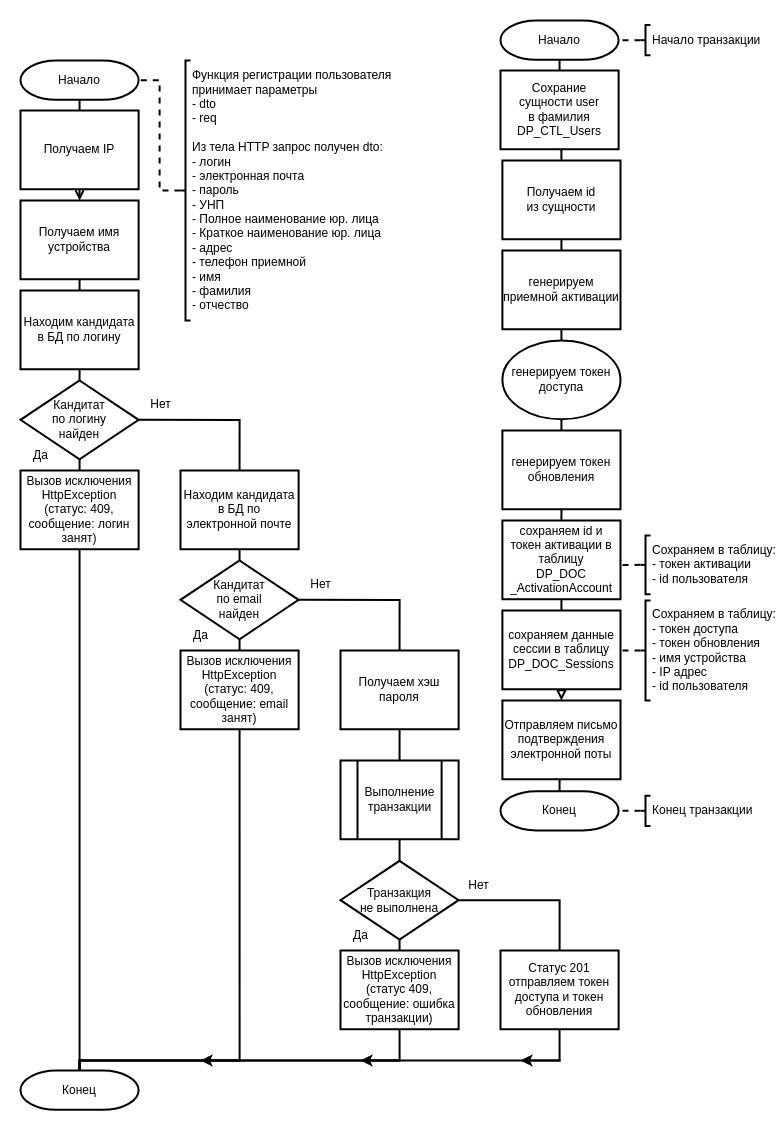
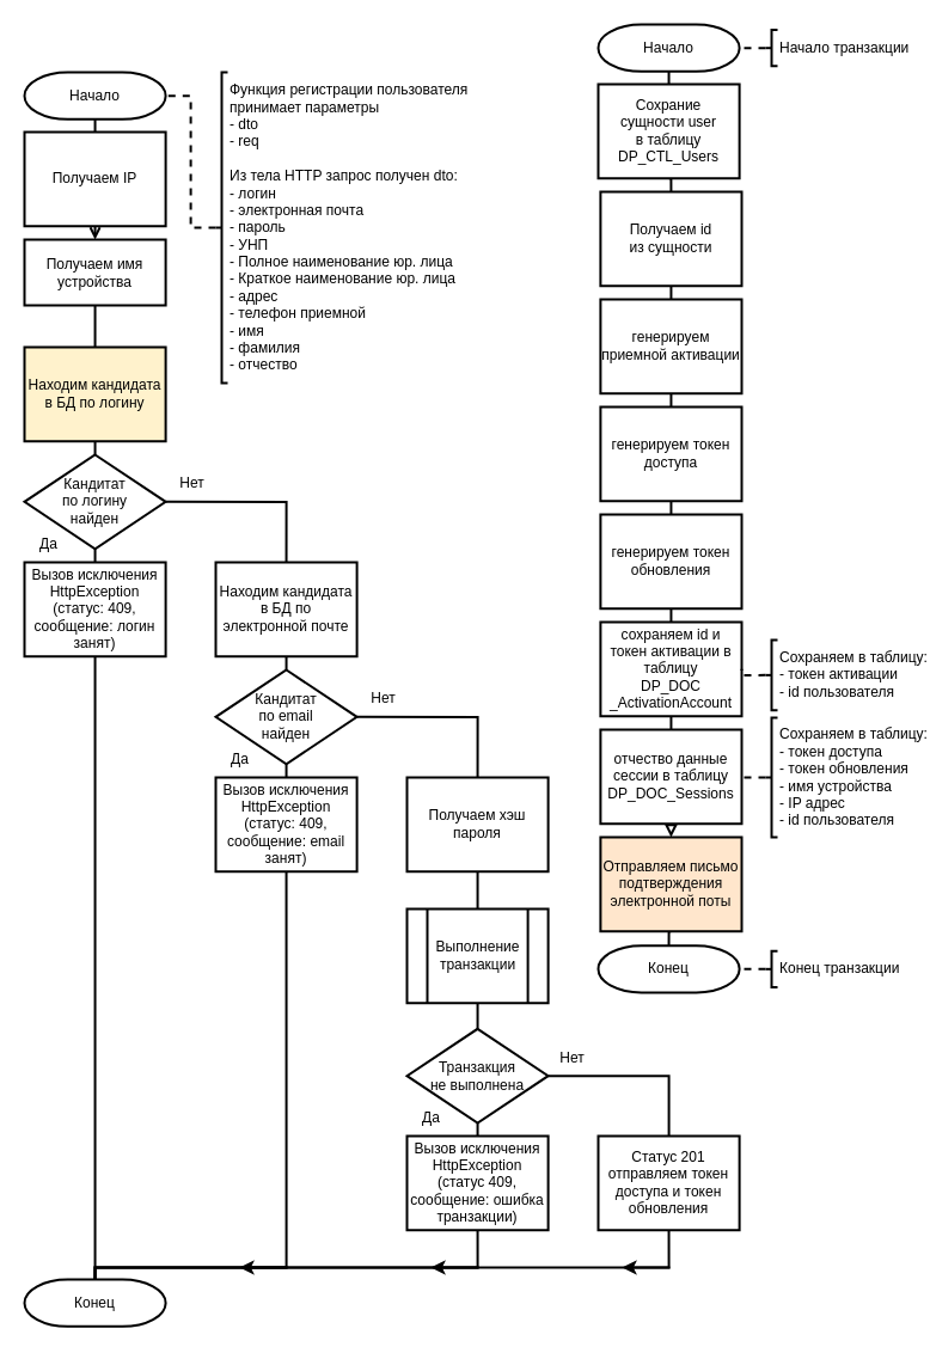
  <mxCell id="0" />
  <mxCell id="1" parent="0" />
  <mxCell id="2" style="edgeStyle=orthogonalEdgeStyle;rounded=0;orthogonalLoop=1;jettySize=auto;html=1;exitX=0.5;exitY=1;exitDx=0;exitDy=0;exitPerimeter=0;entryX=0.5;entryY=0;entryDx=0;entryDy=0;strokeWidth=2;endArrow=none;endFill=0;" parent="1" source="3" target="5" edge="1"><mxGeometry relative="1" as="geometry" /></mxCell>
  <mxCell id="3" value="Начало" style="strokeWidth=2;html=1;shape=mxgraph.flowchart.terminator;whiteSpace=wrap;" parent="1" vertex="1"><mxGeometry x="20" y="60" width="118.11" height="39.37" as="geometry" /></mxCell>
  <mxCell id="4" style="edgeStyle=orthogonalEdgeStyle;rounded=0;orthogonalLoop=1;jettySize=auto;html=1;exitX=0.5;exitY=1;exitDx=0;exitDy=0;entryX=0.5;entryY=0;entryDx=0;entryDy=0;endArrow=open;endFill=0;strokeWidth=2;" parent="1" source="5" target="7" edge="1"><mxGeometry relative="1" as="geometry" /></mxCell>
  <mxCell id="5" value="Получаем IP" style="rounded=0;whiteSpace=wrap;html=1;absoluteArcSize=1;arcSize=14;strokeWidth=2;" parent="1" vertex="1"><mxGeometry x="20" y="110" width="118.11" height="78.74" as="geometry" /></mxCell>
  <mxCell id="6" style="edgeStyle=orthogonalEdgeStyle;rounded=0;orthogonalLoop=1;jettySize=auto;html=1;exitX=0.5;exitY=1;exitDx=0;exitDy=0;entryX=0.5;entryY=0;entryDx=0;entryDy=0;strokeWidth=2;endArrow=none;endFill=0;" parent="1" source="7" target="9" edge="1"><mxGeometry relative="1" as="geometry" /></mxCell>
- <mxCell id="7" value="Получаем имя устройства" style="rounded=0;whiteSpace=wrap;html=1;absoluteArcSize=1;arcSize=14;strokeWidth=2;" parent="1" vertex="1"><mxGeometry x="20" y="200" width="118.11" height="78.74" as="geometry" /></mxCell>
+ <mxCell id="7" value="Получаем имя устройства" style="rounded=0;whiteSpace=wrap;html=1;absoluteArcSize=1;arcSize=14;strokeWidth=2;" parent="1" vertex="1"><mxGeometry x="20" y="200" width="118.11" height="55" as="geometry" /></mxCell>
  <mxCell id="8" style="edgeStyle=orthogonalEdgeStyle;rounded=0;orthogonalLoop=1;jettySize=auto;html=1;exitX=0.5;exitY=1;exitDx=0;exitDy=0;entryX=0.5;entryY=0;entryDx=0;entryDy=0;entryPerimeter=0;strokeWidth=2;endArrow=none;endFill=0;" parent="1" source="9" target="12" edge="1"><mxGeometry relative="1" as="geometry" /></mxCell>
- <mxCell id="9" value="Находим кандидата в БД по логину" style="rounded=0;whiteSpace=wrap;html=1;absoluteArcSize=1;arcSize=14;strokeWidth=2;" parent="1" vertex="1"><mxGeometry x="20" y="290" width="118.11" height="78.74" as="geometry" /></mxCell>
+ <mxCell id="9" value="Находим кандидата в БД по логину" style="rounded=0;whiteSpace=wrap;html=1;absoluteArcSize=1;arcSize=14;strokeWidth=2;fillColor=#fff2cc;" parent="1" vertex="1"><mxGeometry x="20" y="290" width="118.11" height="78.74" as="geometry" /></mxCell>
  <mxCell id="10" style="edgeStyle=orthogonalEdgeStyle;rounded=0;orthogonalLoop=1;jettySize=auto;html=1;exitX=0.5;exitY=1;exitDx=0;exitDy=0;exitPerimeter=0;entryX=0.5;entryY=0;entryDx=0;entryDy=0;endArrow=none;endFill=0;strokeWidth=2;" parent="1" source="12" target="14" edge="1"><mxGeometry relative="1" as="geometry" /></mxCell>
  <mxCell id="11" style="edgeStyle=orthogonalEdgeStyle;rounded=0;orthogonalLoop=1;jettySize=auto;html=1;exitX=1;exitY=0.5;exitDx=0;exitDy=0;exitPerimeter=0;entryX=0.5;entryY=0;entryDx=0;entryDy=0;strokeWidth=2;endArrow=none;endFill=0;" parent="1" source="12" target="16" edge="1"><mxGeometry relative="1" as="geometry" /></mxCell>
  <mxCell id="12" value="Кандитат&lt;br&gt;по логину&lt;br&gt;найден" style="strokeWidth=2;html=1;shape=mxgraph.flowchart.decision;whiteSpace=wrap;" parent="1" vertex="1"><mxGeometry x="20" y="380" width="118.11" height="78.74" as="geometry" /></mxCell>
  <mxCell id="13" style="edgeStyle=orthogonalEdgeStyle;rounded=0;orthogonalLoop=1;jettySize=auto;html=1;exitX=0.5;exitY=1;exitDx=0;exitDy=0;entryX=0.5;entryY=0;entryDx=0;entryDy=0;entryPerimeter=0;strokeWidth=2;endArrow=none;endFill=0;" parent="1" source="14" target="26" edge="1"><mxGeometry relative="1" as="geometry" /></mxCell>
  <mxCell id="14" value="Вызов исключения&lt;br&gt;HttpException&lt;br&gt;(cтатус: 409, cообщение: логин занят)" style="rounded=0;whiteSpace=wrap;html=1;absoluteArcSize=1;arcSize=14;strokeWidth=2;" parent="1" vertex="1"><mxGeometry x="20" y="470" width="118.11" height="78.74" as="geometry" /></mxCell>
  <mxCell id="15" style="edgeStyle=orthogonalEdgeStyle;rounded=0;orthogonalLoop=1;jettySize=auto;html=1;exitX=0.5;exitY=1;exitDx=0;exitDy=0;entryX=0.5;entryY=0;entryDx=0;entryDy=0;entryPerimeter=0;endArrow=none;endFill=0;strokeWidth=2;" parent="1" source="16" target="19" edge="1"><mxGeometry relative="1" as="geometry" /></mxCell>
  <mxCell id="16" value="Находим кандидата в БД по&lt;br&gt;электронной почте" style="rounded=0;whiteSpace=wrap;html=1;absoluteArcSize=1;arcSize=14;strokeWidth=2;" parent="1" vertex="1"><mxGeometry x="180" y="470" width="118.11" height="78.74" as="geometry" /></mxCell>
  <mxCell id="17" style="edgeStyle=orthogonalEdgeStyle;rounded=0;orthogonalLoop=1;jettySize=auto;html=1;exitX=0.5;exitY=1;exitDx=0;exitDy=0;exitPerimeter=0;entryX=0.5;entryY=0;entryDx=0;entryDy=0;strokeWidth=2;endArrow=none;endFill=0;" parent="1" source="19" target="21" edge="1"><mxGeometry relative="1" as="geometry" /></mxCell>
  <mxCell id="18" style="edgeStyle=orthogonalEdgeStyle;rounded=0;orthogonalLoop=1;jettySize=auto;html=1;exitX=1;exitY=0.5;exitDx=0;exitDy=0;exitPerimeter=0;entryX=0.5;entryY=0;entryDx=0;entryDy=0;strokeWidth=2;endArrow=none;endFill=0;" parent="1" source="19" target="23" edge="1"><mxGeometry relative="1" as="geometry" /></mxCell>
  <mxCell id="19" value="Кандитат&lt;br&gt;по email&lt;br&gt;найден" style="strokeWidth=2;html=1;shape=mxgraph.flowchart.decision;whiteSpace=wrap;" parent="1" vertex="1"><mxGeometry x="180" y="560" width="118.11" height="78.74" as="geometry" /></mxCell>
  <mxCell id="20" style="edgeStyle=orthogonalEdgeStyle;rounded=0;orthogonalLoop=1;jettySize=auto;html=1;exitX=0.5;exitY=1;exitDx=0;exitDy=0;entryX=0.5;entryY=0;entryDx=0;entryDy=0;entryPerimeter=0;endArrow=none;endFill=0;strokeWidth=2;" parent="1" source="21" target="26" edge="1"><mxGeometry relative="1" as="geometry"><Array as="points"><mxPoint x="239" y="1060" /><mxPoint x="79" y="1060" /></Array></mxGeometry></mxCell>
  <mxCell id="21" value="Вызов исключения&lt;br&gt;HttpException&lt;br&gt;(статус: 409,&lt;br&gt;сообщение: email занят)" style="rounded=0;whiteSpace=wrap;html=1;absoluteArcSize=1;arcSize=14;strokeWidth=2;" parent="1" vertex="1"><mxGeometry x="180" y="650" width="118.11" height="78.74" as="geometry" /></mxCell>
  <mxCell id="22" style="edgeStyle=orthogonalEdgeStyle;rounded=0;orthogonalLoop=1;jettySize=auto;html=1;exitX=0.5;exitY=1;exitDx=0;exitDy=0;entryX=0.5;entryY=0;entryDx=0;entryDy=0;strokeWidth=2;endArrow=none;endFill=0;" parent="1" source="23" target="25" edge="1"><mxGeometry relative="1" as="geometry" /></mxCell>
  <mxCell id="23" value="Получаем хэш пароля" style="rounded=0;whiteSpace=wrap;html=1;absoluteArcSize=1;arcSize=14;strokeWidth=2;" parent="1" vertex="1"><mxGeometry x="340" y="650" width="118.11" height="78.74" as="geometry" /></mxCell>
  <mxCell id="24" style="edgeStyle=orthogonalEdgeStyle;rounded=0;orthogonalLoop=1;jettySize=auto;html=1;exitX=0.5;exitY=1;exitDx=0;exitDy=0;entryX=0.5;entryY=0;entryDx=0;entryDy=0;entryPerimeter=0;endArrow=none;endFill=0;strokeWidth=2;" parent="1" source="25" target="56" edge="1"><mxGeometry relative="1" as="geometry" /></mxCell>
  <mxCell id="25" value="Выполнение транзакции" style="verticalLabelPosition=middle;verticalAlign=middle;html=1;shape=process;whiteSpace=wrap;rounded=0;size=0.14;arcSize=6;labelPosition=center;align=center;strokeWidth=2;" parent="1" vertex="1"><mxGeometry x="340" y="760" width="118.11" height="78.74" as="geometry" /></mxCell>
  <mxCell id="26" value="Конец" style="strokeWidth=2;html=1;shape=mxgraph.flowchart.terminator;whiteSpace=wrap;" parent="1" vertex="1"><mxGeometry x="20" y="1070" width="118.11" height="39.37" as="geometry" /></mxCell>
  <mxCell id="27" value="" style="endArrow=classic;html=1;rounded=0;strokeWidth=2;" parent="1" edge="1"><mxGeometry width="50" height="50" relative="1" as="geometry"><mxPoint x="240" y="1060" as="sourcePoint" /><mxPoint x="200" y="1060" as="targetPoint" /></mxGeometry></mxCell>
  <mxCell id="28" value="" style="endArrow=classic;html=1;rounded=0;strokeWidth=2;" parent="1" edge="1"><mxGeometry width="50" height="50" relative="1" as="geometry"><mxPoint x="560" y="1060" as="sourcePoint" /><mxPoint x="520" y="1060" as="targetPoint" /></mxGeometry></mxCell>
  <mxCell id="29" style="edgeStyle=orthogonalEdgeStyle;rounded=0;orthogonalLoop=1;jettySize=auto;html=1;exitX=0.5;exitY=1;exitDx=0;exitDy=0;exitPerimeter=0;entryX=0.5;entryY=0;entryDx=0;entryDy=0;strokeWidth=2;endArrow=none;endFill=0;" parent="1" source="30" target="32" edge="1"><mxGeometry relative="1" as="geometry" /></mxCell>
  <mxCell id="30" value="Начало" style="strokeWidth=2;html=1;shape=mxgraph.flowchart.terminator;whiteSpace=wrap;" parent="1" vertex="1"><mxGeometry x="500" width="118.11" height="39.37" as="geometry" y="20" /></mxCell>
  <mxCell id="31" style="edgeStyle=orthogonalEdgeStyle;rounded=0;orthogonalLoop=1;jettySize=auto;html=1;exitX=0.5;exitY=1;exitDx=0;exitDy=0;entryX=0.5;entryY=0;entryDx=0;entryDy=0;strokeWidth=2;endArrow=none;endFill=0;" parent="1" source="32" target="34" edge="1"><mxGeometry relative="1" as="geometry" /></mxCell>
- <mxCell id="32" value="Сохрание&lt;br&gt;сущности&amp;nbsp;user&lt;br&gt;в фамилия DP_CTL_Users" style="rounded=0;whiteSpace=wrap;html=1;absoluteArcSize=1;arcSize=14;strokeWidth=2;" parent="1" vertex="1"><mxGeometry x="500" y="70" width="118.11" height="78.74" as="geometry" /></mxCell>
+ <mxCell id="32" value="Сохрание&lt;br&gt;сущности&amp;nbsp;user&lt;br&gt;в таблицу DP_CTL_Users" style="rounded=0;whiteSpace=wrap;html=1;absoluteArcSize=1;arcSize=14;strokeWidth=2;" parent="1" vertex="1"><mxGeometry x="500" y="70" width="118.11" height="78.74" as="geometry" /></mxCell>
  <mxCell id="33" style="edgeStyle=orthogonalEdgeStyle;rounded=0;orthogonalLoop=1;jettySize=auto;html=1;exitX=0.5;exitY=1;exitDx=0;exitDy=0;entryX=0.5;entryY=0;entryDx=0;entryDy=0;strokeWidth=2;endArrow=none;endFill=0;" parent="1" source="34" target="36" edge="1"><mxGeometry relative="1" as="geometry" /></mxCell>
  <mxCell id="34" value="Получаем id&lt;br&gt;из сущности" style="rounded=0;whiteSpace=wrap;html=1;absoluteArcSize=1;arcSize=14;strokeWidth=2;" parent="1" vertex="1"><mxGeometry x="501.89" y="160" width="118.11" height="78.74" as="geometry" /></mxCell>
  <mxCell id="35" style="edgeStyle=orthogonalEdgeStyle;rounded=0;orthogonalLoop=1;jettySize=auto;html=1;exitX=0.5;exitY=1;exitDx=0;exitDy=0;entryX=0.5;entryY=0;entryDx=0;entryDy=0;strokeWidth=2;endArrow=none;endFill=0;" parent="1" source="36" target="38" edge="1"><mxGeometry relative="1" as="geometry" /></mxCell>
  <mxCell id="36" value="генерируем приемной активации" style="rounded=0;whiteSpace=wrap;html=1;absoluteArcSize=1;arcSize=14;strokeWidth=2;" parent="1" vertex="1"><mxGeometry x="501.89" y="250" width="118.11" height="78.74" as="geometry" /></mxCell>
  <mxCell id="37" style="edgeStyle=orthogonalEdgeStyle;rounded=0;orthogonalLoop=1;jettySize=auto;html=1;exitX=0.5;exitY=1;exitDx=0;exitDy=0;entryX=0.5;entryY=0;entryDx=0;entryDy=0;strokeWidth=2;endArrow=none;endFill=0;" parent="1" source="38" target="40" edge="1"><mxGeometry relative="1" as="geometry" /></mxCell>
- <mxCell id="38" value="генерируем токен доступа" style="ellipse;whiteSpace=wrap;html=1;absoluteArcSize=1;arcSize=14;strokeWidth=2;" parent="1" vertex="1"><mxGeometry x="501.89" y="340" width="118.11" height="78.74" as="geometry" /></mxCell>
+ <mxCell id="38" value="генерируем токен доступа" style="rounded=0;whiteSpace=wrap;html=1;absoluteArcSize=1;arcSize=14;strokeWidth=2;" parent="1" vertex="1"><mxGeometry x="501.89" y="340" width="118.11" height="78.74" as="geometry" /></mxCell>
  <mxCell id="39" style="edgeStyle=orthogonalEdgeStyle;rounded=0;orthogonalLoop=1;jettySize=auto;html=1;exitX=0.5;exitY=1;exitDx=0;exitDy=0;entryX=0.5;entryY=0;entryDx=0;entryDy=0;endArrow=none;endFill=0;strokeWidth=2;" parent="1" source="40" target="42" edge="1"><mxGeometry relative="1" as="geometry" /></mxCell>
  <mxCell id="40" value="генерируем токен обновления" style="rounded=0;whiteSpace=wrap;html=1;absoluteArcSize=1;arcSize=14;strokeWidth=2;" parent="1" vertex="1"><mxGeometry x="501.89" y="430" width="118.11" height="78.74" as="geometry" /></mxCell>
  <mxCell id="41" style="edgeStyle=orthogonalEdgeStyle;rounded=0;orthogonalLoop=1;jettySize=auto;html=1;exitX=0.5;exitY=1;exitDx=0;exitDy=0;entryX=0.5;entryY=0;entryDx=0;entryDy=0;endArrow=none;endFill=0;strokeWidth=2;" parent="1" source="42" target="44" edge="1"><mxGeometry relative="1" as="geometry" /></mxCell>
  <mxCell id="42" value="сохраняем id и токен активации в таблицу&lt;br&gt;DP_DOC&lt;br&gt;_ActivationAccount" style="rounded=0;whiteSpace=wrap;html=1;absoluteArcSize=1;arcSize=14;strokeWidth=2;" parent="1" vertex="1"><mxGeometry x="501.89" y="520" width="118.11" height="78.74" as="geometry" /></mxCell>
  <mxCell id="43" style="edgeStyle=orthogonalEdgeStyle;rounded=0;orthogonalLoop=1;jettySize=auto;html=1;exitX=0.5;exitY=1;exitDx=0;exitDy=0;entryX=0.5;entryY=0;entryDx=0;entryDy=0;endArrow=block;endFill=0;strokeWidth=2;" parent="1" source="44" target="50" edge="1"><mxGeometry relative="1" as="geometry" /></mxCell>
- <mxCell id="44" value="сохраняем данные сессии в таблицу&lt;br&gt;DP_DOC_Sessions" style="rounded=0;whiteSpace=wrap;html=1;absoluteArcSize=1;arcSize=14;strokeWidth=2;" parent="1" vertex="1"><mxGeometry x="501.89" y="610" width="118.11" height="78.74" as="geometry" /></mxCell>
+ <mxCell id="44" value="отчество данные сессии в таблицу&lt;br&gt;DP_DOC_Sessions" style="rounded=0;whiteSpace=wrap;html=1;absoluteArcSize=1;arcSize=14;strokeWidth=2;" parent="1" vertex="1"><mxGeometry x="501.89" y="610" width="118.11" height="78.74" as="geometry" /></mxCell>
  <mxCell id="45" style="edgeStyle=orthogonalEdgeStyle;rounded=0;orthogonalLoop=1;jettySize=auto;html=1;exitX=0;exitY=0.5;exitDx=0;exitDy=0;exitPerimeter=0;entryX=1;entryY=0.5;entryDx=0;entryDy=0;endArrow=none;endFill=0;strokeWidth=2;dashed=1;" parent="1" source="46" target="44" edge="1"><mxGeometry relative="1" as="geometry" /></mxCell>
  <mxCell id="46" value="Сохраняем в таблицу:&lt;br&gt;- токен доступа&lt;br&gt;- токен обновления&lt;br&gt;- имя устройства&lt;br&gt;- IP адрес&lt;br&gt;- id пользователя" style="strokeWidth=2;html=1;shape=mxgraph.flowchart.annotation_2;align=left;labelPosition=right;pointerEvents=1;" parent="1" vertex="1"><mxGeometry x="640" y="600" width="10" height="100" as="geometry" /></mxCell>
  <mxCell id="47" style="edgeStyle=orthogonalEdgeStyle;rounded=0;orthogonalLoop=1;jettySize=auto;html=1;exitX=0;exitY=0.5;exitDx=0;exitDy=0;exitPerimeter=0;entryX=1;entryY=0.5;entryDx=0;entryDy=0;endArrow=none;endFill=0;strokeWidth=2;dashed=1;" parent="1" source="48" target="42" edge="1"><mxGeometry relative="1" as="geometry" /></mxCell>
  <mxCell id="48" value="Сохраняем в таблицу:&lt;br&gt;- токен активации&lt;br&gt;- id пользователя" style="strokeWidth=2;html=1;shape=mxgraph.flowchart.annotation_2;align=left;labelPosition=right;pointerEvents=1;" parent="1" vertex="1"><mxGeometry x="640" y="535" width="10" height="58.74" as="geometry" /></mxCell>
  <mxCell id="49" style="edgeStyle=orthogonalEdgeStyle;rounded=0;orthogonalLoop=1;jettySize=auto;html=1;exitX=0.5;exitY=1;exitDx=0;exitDy=0;entryX=0.5;entryY=0;entryDx=0;entryDy=0;entryPerimeter=0;strokeWidth=2;endArrow=none;endFill=0;" parent="1" source="50" target="51" edge="1"><mxGeometry relative="1" as="geometry" /></mxCell>
- <mxCell id="50" value="Отправляем письмо подтверждения электронной поты" style="rounded=0;whiteSpace=wrap;html=1;absoluteArcSize=1;arcSize=14;strokeWidth=2;" parent="1" vertex="1"><mxGeometry x="501.89" y="700" width="118.11" height="78.74" as="geometry" /></mxCell>
+ <mxCell id="50" value="Отправляем письмо подтверждения электронной поты" style="rounded=0;whiteSpace=wrap;html=1;absoluteArcSize=1;arcSize=14;strokeWidth=2;fillColor=#ffe6cc;" parent="1" vertex="1"><mxGeometry x="501.89" y="700" width="118.11" height="78.74" as="geometry" /></mxCell>
  <mxCell id="51" value="Конец" style="strokeWidth=2;html=1;shape=mxgraph.flowchart.terminator;whiteSpace=wrap;" parent="1" vertex="1"><mxGeometry x="500" y="790.63" width="118.11" height="39.37" as="geometry" /></mxCell>
  <mxCell id="52" style="edgeStyle=orthogonalEdgeStyle;rounded=0;orthogonalLoop=1;jettySize=auto;html=1;exitX=0;exitY=0.5;exitDx=0;exitDy=0;exitPerimeter=0;entryX=1;entryY=0.5;entryDx=0;entryDy=0;entryPerimeter=0;endArrow=none;endFill=0;strokeWidth=2;dashed=1;" parent="1" source="53" target="3" edge="1"><mxGeometry relative="1" as="geometry" /></mxCell>
  <mxCell id="53" value="Функция регистрации пользователя&lt;br&gt;принимает параметры&lt;br&gt;- dto&lt;br&gt;- req&lt;br&gt;&lt;br&gt;Из тела HTTP запрос получен dto:&lt;br&gt;- логин&lt;br&gt;- электронная почта&lt;br&gt;- пароль&lt;br&gt;- УНП&lt;br&gt;- Полное наименование юр. лица&lt;br&gt;- Краткое наименование юр. лица&lt;br&gt;- адрес&lt;br&gt;- телефон приемной&lt;br&gt;- имя&lt;br&gt;- фамилия&lt;br&gt;- отчество" style="strokeWidth=2;html=1;shape=mxgraph.flowchart.annotation_2;align=left;labelPosition=right;pointerEvents=1;" parent="1" vertex="1"><mxGeometry x="180" y="60" width="10" height="260" as="geometry" /></mxCell>
  <mxCell id="54" style="edgeStyle=orthogonalEdgeStyle;rounded=0;orthogonalLoop=1;jettySize=auto;html=1;exitX=0.5;exitY=1;exitDx=0;exitDy=0;exitPerimeter=0;entryX=0.5;entryY=0;entryDx=0;entryDy=0;endArrow=none;endFill=0;strokeWidth=2;" parent="1" source="56" target="58" edge="1"><mxGeometry relative="1" as="geometry" /></mxCell>
  <mxCell id="55" style="edgeStyle=orthogonalEdgeStyle;rounded=0;orthogonalLoop=1;jettySize=auto;html=1;exitX=1;exitY=0.5;exitDx=0;exitDy=0;exitPerimeter=0;strokeWidth=2;endArrow=none;endFill=0;" parent="1" source="56" target="60" edge="1"><mxGeometry relative="1" as="geometry" /></mxCell>
  <mxCell id="56" value="Транзакция&lt;br&gt;не выполнена" style="strokeWidth=2;html=1;shape=mxgraph.flowchart.decision;whiteSpace=wrap;" parent="1" vertex="1"><mxGeometry x="340" y="860.31" width="118.11" height="78.74" as="geometry" /></mxCell>
  <mxCell id="57" style="edgeStyle=orthogonalEdgeStyle;rounded=0;orthogonalLoop=1;jettySize=auto;html=1;exitX=0.5;exitY=1;exitDx=0;exitDy=0;endArrow=none;endFill=0;strokeWidth=2;" parent="1" source="58" target="26" edge="1"><mxGeometry relative="1" as="geometry"><Array as="points"><mxPoint x="399" y="1060" /><mxPoint x="79" y="1060" /></Array></mxGeometry></mxCell>
  <mxCell id="58" value="Вызов исключения&lt;br style=&quot;border-color: var(--border-color);&quot;&gt;HttpException&lt;br&gt;(статус 409, сообщение: ошибка транзакции)" style="rounded=0;whiteSpace=wrap;html=1;absoluteArcSize=1;arcSize=14;strokeWidth=2;" parent="1" vertex="1"><mxGeometry x="340" y="950" width="118.11" height="78.74" as="geometry" /></mxCell>
  <mxCell id="59" style="edgeStyle=orthogonalEdgeStyle;rounded=0;orthogonalLoop=1;jettySize=auto;html=1;exitX=0.5;exitY=1;exitDx=0;exitDy=0;entryX=0.5;entryY=0;entryDx=0;entryDy=0;entryPerimeter=0;endArrow=none;endFill=0;strokeWidth=2;" parent="1" source="60" target="26" edge="1"><mxGeometry relative="1" as="geometry"><Array as="points"><mxPoint x="559" y="1060" /><mxPoint x="79" y="1060" /></Array></mxGeometry></mxCell>
  <mxCell id="60" value="Статус 201&lt;br&gt;отправляем токен доступа и токен обновления" style="rounded=0;whiteSpace=wrap;html=1;absoluteArcSize=1;arcSize=14;strokeWidth=2;" parent="1" vertex="1"><mxGeometry x="500" y="950" width="118.11" height="78.74" as="geometry" /></mxCell>
  <mxCell id="61" value="" style="endArrow=classic;html=1;rounded=0;strokeWidth=2;" parent="1" edge="1"><mxGeometry width="50" height="50" relative="1" as="geometry"><mxPoint x="400" y="1060" as="sourcePoint" /><mxPoint x="360" y="1060" as="targetPoint" /></mxGeometry></mxCell>
  <mxCell id="62" value="Да" style="text;html=1;align=center;verticalAlign=middle;resizable=0;points=[];autosize=1;strokeColor=none;fillColor=none;" parent="1" vertex="1"><mxGeometry x="20" y="440" width="40" height="30" as="geometry" /></mxCell>
  <mxCell id="63" value="Да" style="text;html=1;align=center;verticalAlign=middle;resizable=0;points=[];autosize=1;strokeColor=none;fillColor=none;" parent="1" vertex="1"><mxGeometry x="180" y="620" width="40" height="30" as="geometry" /></mxCell>
  <mxCell id="64" value="Да" style="text;html=1;align=center;verticalAlign=middle;resizable=0;points=[];autosize=1;strokeColor=none;fillColor=none;" parent="1" vertex="1"><mxGeometry x="340" y="920" width="40" height="30" as="geometry" /></mxCell>
  <mxCell id="65" value="Нет" style="text;html=1;align=center;verticalAlign=middle;resizable=0;points=[];autosize=1;strokeColor=none;fillColor=none;" parent="1" vertex="1"><mxGeometry x="140" y="388.74" width="40" height="30" as="geometry" /></mxCell>
  <mxCell id="66" value="Нет" style="text;html=1;align=center;verticalAlign=middle;resizable=0;points=[];autosize=1;strokeColor=none;fillColor=none;" parent="1" vertex="1"><mxGeometry x="300" y="568.74" width="40" height="30" as="geometry" /></mxCell>
  <mxCell id="67" value="Нет" style="text;html=1;align=center;verticalAlign=middle;resizable=0;points=[];autosize=1;strokeColor=none;fillColor=none;" parent="1" vertex="1"><mxGeometry x="458.11" y="870" width="40" height="30" as="geometry" /></mxCell>
  <mxCell id="68" style="edgeStyle=orthogonalEdgeStyle;rounded=0;orthogonalLoop=1;jettySize=auto;html=1;exitX=0;exitY=0.5;exitDx=0;exitDy=0;exitPerimeter=0;entryX=1;entryY=0.5;entryDx=0;entryDy=0;entryPerimeter=0;strokeWidth=2;endArrow=none;endFill=0;dashed=1;" parent="1" source="69" target="30" edge="1"><mxGeometry relative="1" as="geometry" /></mxCell>
  <mxCell id="69" value="Начало транзакции" style="strokeWidth=2;html=1;shape=mxgraph.flowchart.annotation_2;align=left;labelPosition=right;pointerEvents=1;" parent="1" vertex="1"><mxGeometry x="640" y="24.53" width="10" height="30.32" as="geometry" /></mxCell>
  <mxCell id="70" style="edgeStyle=orthogonalEdgeStyle;rounded=0;orthogonalLoop=1;jettySize=auto;html=1;exitX=0;exitY=0.5;exitDx=0;exitDy=0;exitPerimeter=0;entryX=1;entryY=0.5;entryDx=0;entryDy=0;entryPerimeter=0;endArrow=none;endFill=0;strokeWidth=2;dashed=1;" parent="1" source="71" target="51" edge="1"><mxGeometry relative="1" as="geometry" /></mxCell>
  <mxCell id="71" value="Конец транзакции" style="strokeWidth=2;html=1;shape=mxgraph.flowchart.annotation_2;align=left;labelPosition=right;pointerEvents=1;" parent="1" vertex="1"><mxGeometry x="640" y="795.16" width="10" height="30.32" as="geometry" /></mxCell>
